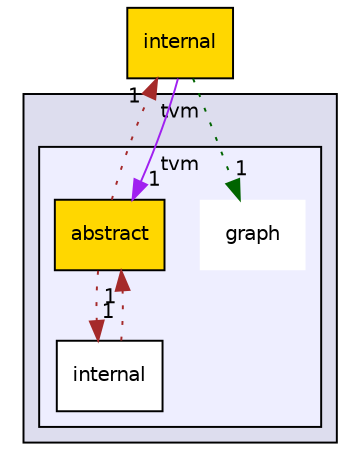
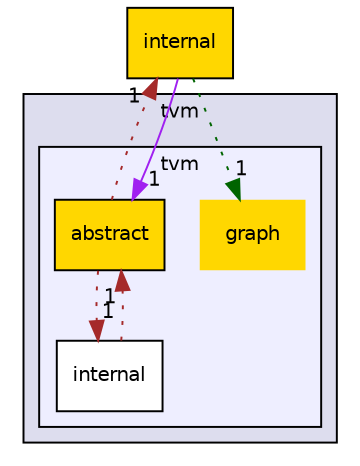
  digraph {
    compound=true
    node [fontname=Helvetica fontsize=10 shape=box style=filled fillcolor=white]
    edge [headlabel=1 labeldistance=1.5 labelfontname=Helvetica labelfontsize=10 color=brown style=dotted]
-   n1 [label="graph" shape=plaintext]
+   n1 [label="graph" shape=plaintext fillcolor=gold]
    n2 [color=black fillcolor=gold label=abstract]
    n3 [color=black label=internal]
    n4 [label=internal fillcolor=gold]
    subgraph cluster_1 {
      bgcolor="#ddddee"
      fontname=Helvetica
      fontsize=10
      label=tvm
      pencolor=black
      subgraph cluster_2 {
        bgcolor="#eeeeff"
        fontname=Helvetica
        fontsize=10
        pencolor=black
        n1
        n2
        n3
      }
    }
    n2 -> n3
    n2 -> n4
    n3 -> n2
    n4 -> n1 [color=darkgreen]
    n4 -> n2 [color=purple style=solid]
  }
